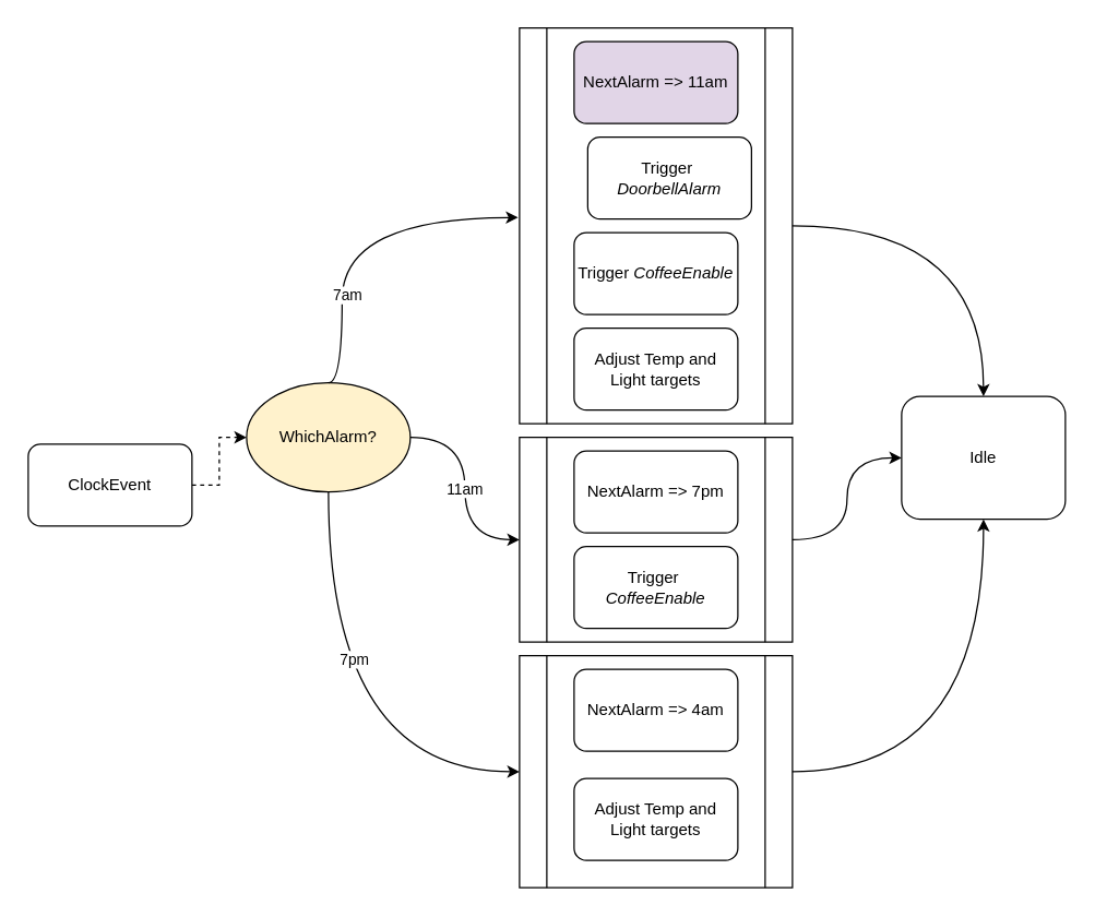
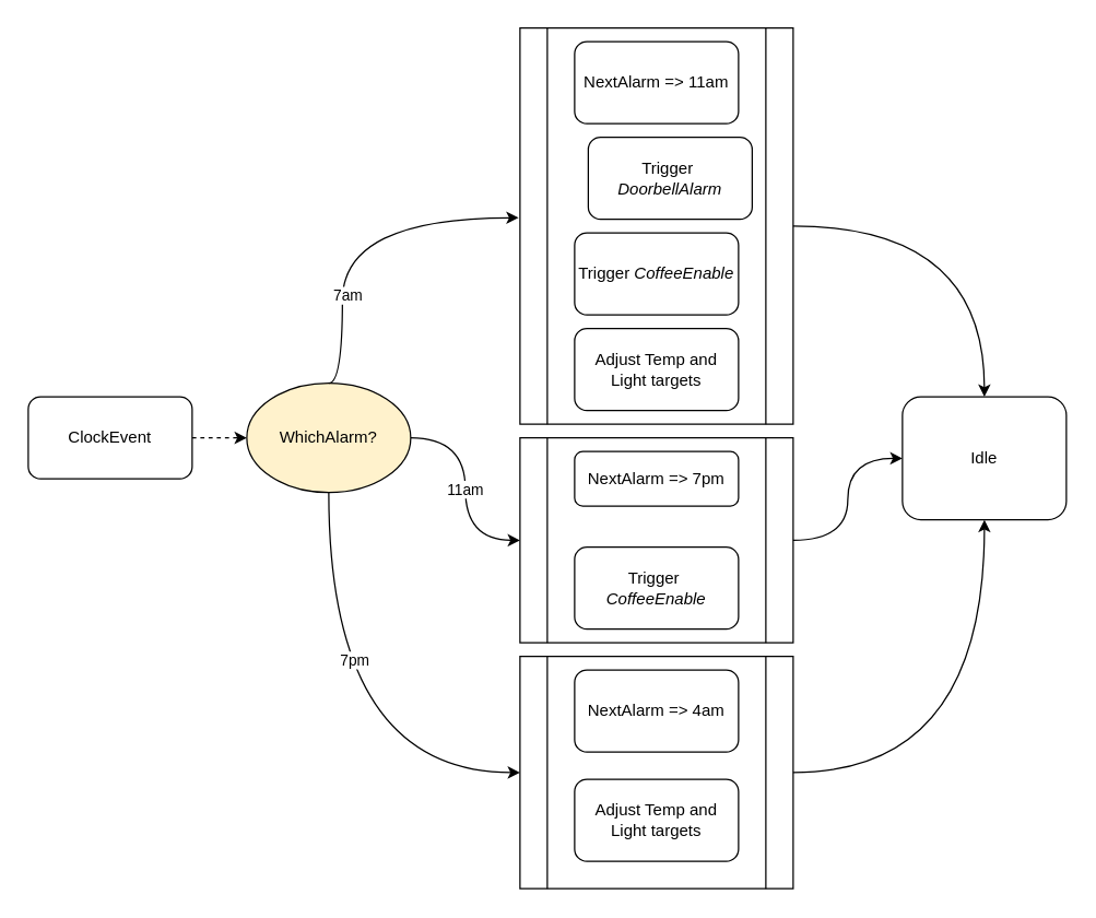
  <mxCell id="0" />
  <mxCell id="1" parent="0" />
  <mxCell id="2" style="edgeStyle=orthogonalEdgeStyle;rounded=0;orthogonalLoop=1;jettySize=auto;html=1;entryX=0;entryY=0.5;entryDx=0;entryDy=0;dashed=1;" parent="1" source="3" target="7" edge="1"><mxGeometry relative="1" as="geometry" /></mxCell>
- <mxCell id="3" value="ClockEvent" style="rounded=1;whiteSpace=wrap;html=1;" parent="1" vertex="1"><mxGeometry x="20" y="325" width="120" height="60" as="geometry" /></mxCell>
+ <mxCell id="3" value="ClockEvent" style="rounded=1;whiteSpace=wrap;html=1;" parent="1" vertex="1"><mxGeometry x="20" y="290" width="120" height="60" as="geometry" /></mxCell>
  <mxCell id="4" value="11am" style="edgeStyle=orthogonalEdgeStyle;rounded=0;orthogonalLoop=1;jettySize=auto;html=1;entryX=0;entryY=0.5;entryDx=0;entryDy=0;curved=1;" parent="1" source="7" target="21" edge="1"><mxGeometry relative="1" as="geometry" /></mxCell>
  <mxCell id="5" style="edgeStyle=orthogonalEdgeStyle;rounded=0;orthogonalLoop=1;jettySize=auto;html=1;entryX=0;entryY=0.5;entryDx=0;entryDy=0;exitX=0.5;exitY=1;exitDx=0;exitDy=0;curved=1;" parent="1" source="7" target="24" edge="1"><mxGeometry relative="1" as="geometry" /></mxCell>
  <mxCell id="6" value="7pm" style="edgeLabel;html=1;align=center;verticalAlign=middle;resizable=0;points=[];" parent="5" vertex="1" connectable="0"><mxGeometry x="-0.293" y="18" relative="1" as="geometry"><mxPoint as="offset" /></mxGeometry></mxCell>
  <mxCell id="7" value="WhichAlarm?" style="ellipse;whiteSpace=wrap;html=1;fillColor=#fff2cc;" parent="1" vertex="1"><mxGeometry x="180" y="280" width="120" height="80" as="geometry" /></mxCell>
- <mxCell id="8" value="NextAlarm =&amp;gt; 11am" style="rounded=1;whiteSpace=wrap;html=1;fillColor=#e1d5e7;" parent="1" vertex="1"><mxGeometry x="420" y="30" width="120" height="60" as="geometry" /></mxCell>
- <mxCell id="9" value="NextAlarm =&amp;gt; 7pm" style="rounded=1;whiteSpace=wrap;html=1;" parent="1" vertex="1"><mxGeometry x="420" y="330" width="120" height="60" as="geometry" /></mxCell>
+ <mxCell id="8" value="NextAlarm =&amp;gt; 11am" style="rounded=1;whiteSpace=wrap;html=1;" parent="1" vertex="1"><mxGeometry x="420" y="30" width="120" height="60" as="geometry" /></mxCell>
+ <mxCell id="9" value="NextAlarm =&amp;gt; 7pm" style="rounded=1;whiteSpace=wrap;html=1;" parent="1" vertex="1"><mxGeometry x="420" y="330" width="120" height="40" as="geometry" /></mxCell>
  <mxCell id="10" value="NextAlarm =&amp;gt; 4am" style="rounded=1;whiteSpace=wrap;html=1;" parent="1" vertex="1"><mxGeometry x="420" y="490" width="120" height="60" as="geometry" /></mxCell>
  <mxCell id="11" value="Trigger&amp;nbsp;&lt;div&gt;&lt;i&gt;DoorbellAlarm&lt;/i&gt;&lt;/div&gt;" style="rounded=1;whiteSpace=wrap;html=1;" parent="1" vertex="1"><mxGeometry x="430" y="100" width="120" height="60" as="geometry" /></mxCell>
  <mxCell id="12" value="Trigger &lt;i&gt;CoffeeEnable&lt;/i&gt;" style="rounded=1;whiteSpace=wrap;html=1;" parent="1" vertex="1"><mxGeometry x="420" y="170" width="120" height="60" as="geometry" /></mxCell>
  <mxCell id="13" value="Adjust Temp and Light targets" style="rounded=1;whiteSpace=wrap;html=1;" parent="1" vertex="1"><mxGeometry x="420" y="240" width="120" height="60" as="geometry" /></mxCell>
  <mxCell id="14" style="edgeStyle=orthogonalEdgeStyle;rounded=0;orthogonalLoop=1;jettySize=auto;html=1;entryX=0.5;entryY=0;entryDx=0;entryDy=0;curved=1;" parent="1" source="15" target="18" edge="1"><mxGeometry relative="1" as="geometry" /></mxCell>
  <mxCell id="15" value="" style="shape=process;whiteSpace=wrap;html=1;backgroundOutline=1;fillColor=none;" parent="1" vertex="1"><mxGeometry x="380" y="20" width="200" height="290" as="geometry" /></mxCell>
  <mxCell id="16" style="edgeStyle=orthogonalEdgeStyle;rounded=0;orthogonalLoop=1;jettySize=auto;html=1;entryX=-0.005;entryY=0.479;entryDx=0;entryDy=0;entryPerimeter=0;curved=1;exitX=0.5;exitY=0;exitDx=0;exitDy=0;" parent="1" source="7" target="15" edge="1"><mxGeometry relative="1" as="geometry"><Array as="points"><mxPoint x="250" y="280" /><mxPoint x="250" y="159" /></Array></mxGeometry></mxCell>
  <mxCell id="17" value="7am" style="edgeLabel;html=1;align=center;verticalAlign=middle;resizable=0;points=[];" parent="16" vertex="1" connectable="0"><mxGeometry x="-0.423" y="-3" relative="1" as="geometry"><mxPoint as="offset" /></mxGeometry></mxCell>
  <mxCell id="18" value="Idle" style="rounded=1;whiteSpace=wrap;html=1;" parent="1" vertex="1"><mxGeometry x="660" y="290" width="120" height="90" as="geometry" /></mxCell>
  <mxCell id="19" value="Trigger&amp;nbsp;&lt;div&gt;&lt;i&gt;CoffeeEnable&lt;/i&gt;&lt;/div&gt;" style="rounded=1;whiteSpace=wrap;html=1;" parent="1" vertex="1"><mxGeometry x="420" y="400" width="120" height="60" as="geometry" /></mxCell>
  <mxCell id="20" style="edgeStyle=orthogonalEdgeStyle;rounded=0;orthogonalLoop=1;jettySize=auto;html=1;entryX=0;entryY=0.5;entryDx=0;entryDy=0;curved=1;" parent="1" source="21" target="18" edge="1"><mxGeometry relative="1" as="geometry" /></mxCell>
  <mxCell id="21" value="" style="shape=process;whiteSpace=wrap;html=1;backgroundOutline=1;fillColor=none;" parent="1" vertex="1"><mxGeometry x="380" y="320" width="200" height="150" as="geometry" /></mxCell>
  <mxCell id="22" value="Adjust Temp and Light targets" style="rounded=1;whiteSpace=wrap;html=1;" parent="1" vertex="1"><mxGeometry x="420" y="570" width="120" height="60" as="geometry" /></mxCell>
  <mxCell id="23" style="edgeStyle=orthogonalEdgeStyle;rounded=0;orthogonalLoop=1;jettySize=auto;html=1;entryX=0.5;entryY=1;entryDx=0;entryDy=0;curved=1;" parent="1" source="24" target="18" edge="1"><mxGeometry relative="1" as="geometry" /></mxCell>
  <mxCell id="24" value="" style="shape=process;whiteSpace=wrap;html=1;backgroundOutline=1;fillColor=none;" parent="1" vertex="1"><mxGeometry x="380" y="480" width="200" height="170" as="geometry" /></mxCell>
